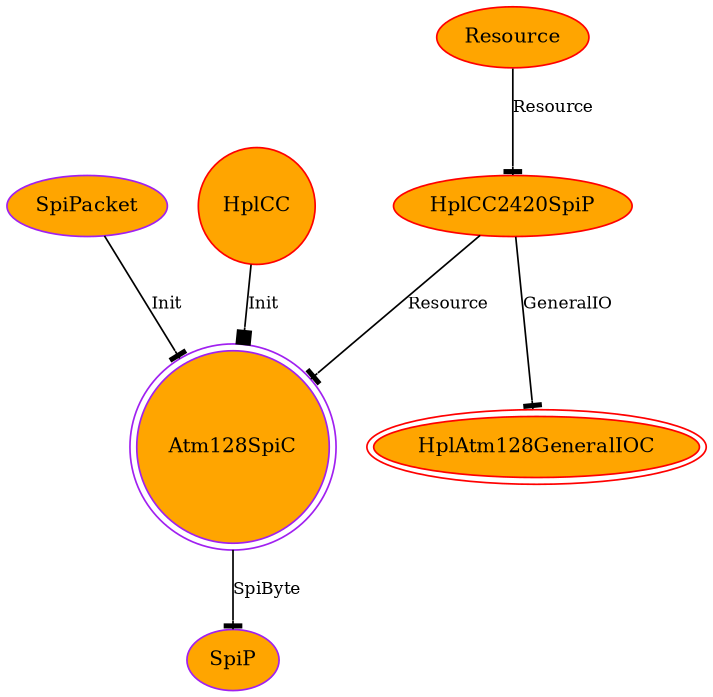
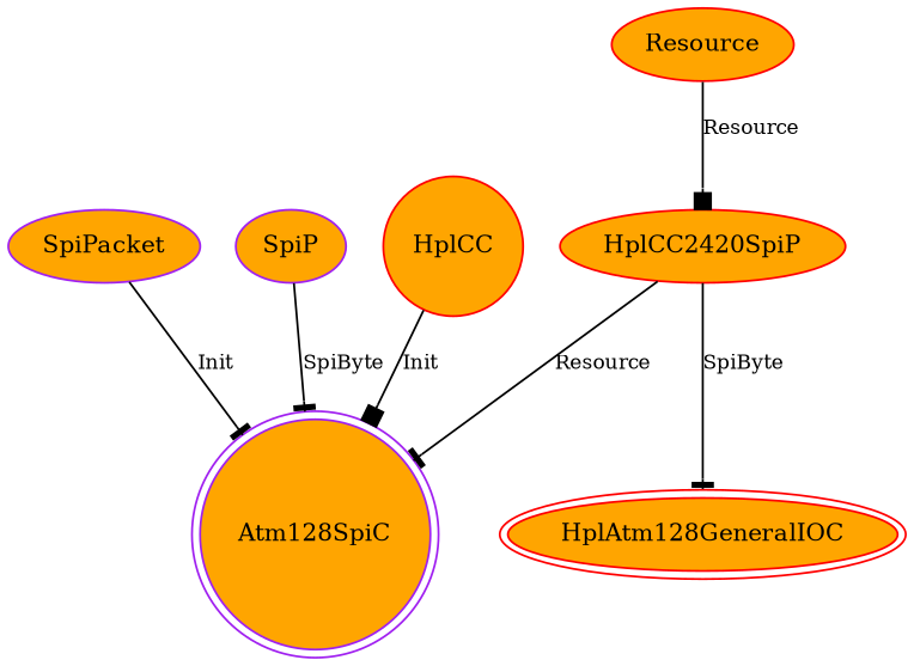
  digraph {
    node [color=red fillcolor=orange fontsize=12 shape=ellipse style=filled]
    edge [arrowhead=tee fontsize=10]
    n1 [color=purple label=SpiPacket]
    Atm128SpiC [color=purple peripheries=2 shape=circle]
    n3 [color=purple label=SpiP]
    n4 [label=HplCC shape=circle]
    n5 [label=Resource]
    HplCC2420SpiP
    HplAtm128GeneralIOC [peripheries=2]
    n1 -> Atm128SpiC [label=Init]
-   Atm128SpiC -> n3 [label=SpiByte]
+   n3 -> Atm128SpiC [label=SpiByte]
    n4 -> Atm128SpiC [arrowhead=box label=Init]
-   n5 -> HplCC2420SpiP [label=Resource]
+   n5 -> HplCC2420SpiP [arrowhead=box label=Resource]
    HplCC2420SpiP -> Atm128SpiC [label=Resource]
-   HplCC2420SpiP -> HplAtm128GeneralIOC [label=GeneralIO]
+   HplCC2420SpiP -> HplAtm128GeneralIOC [label=SpiByte]
  }
